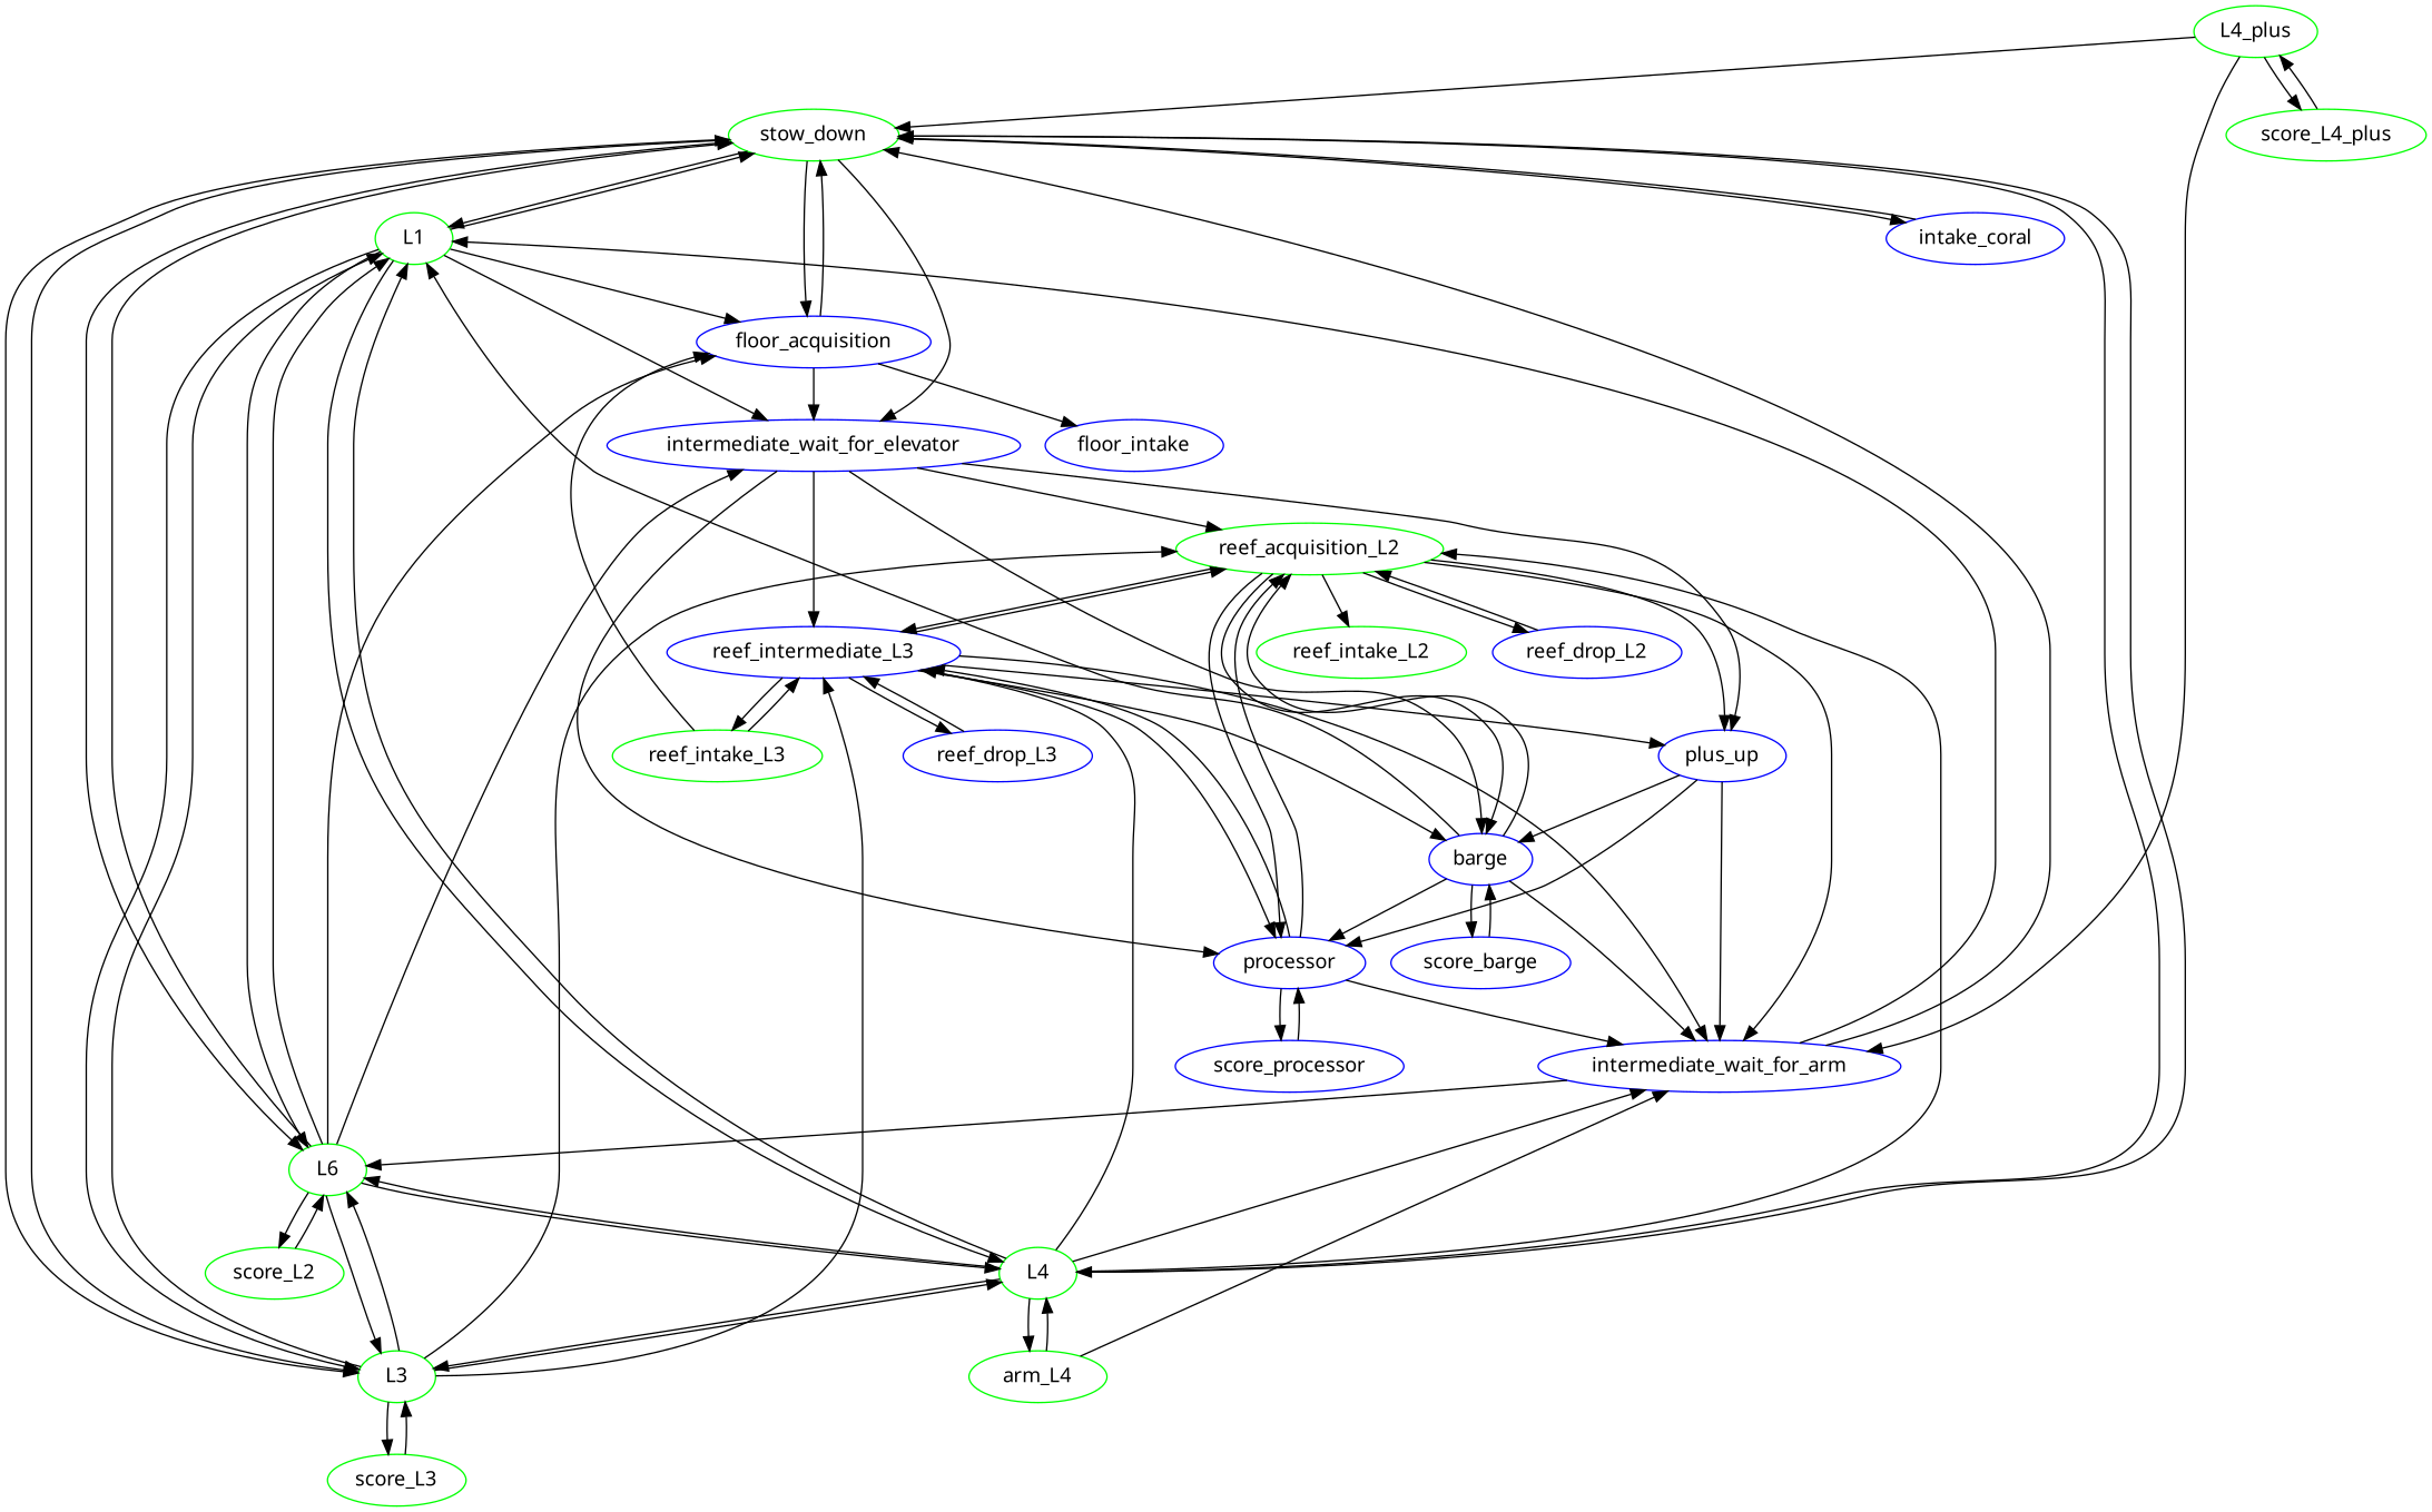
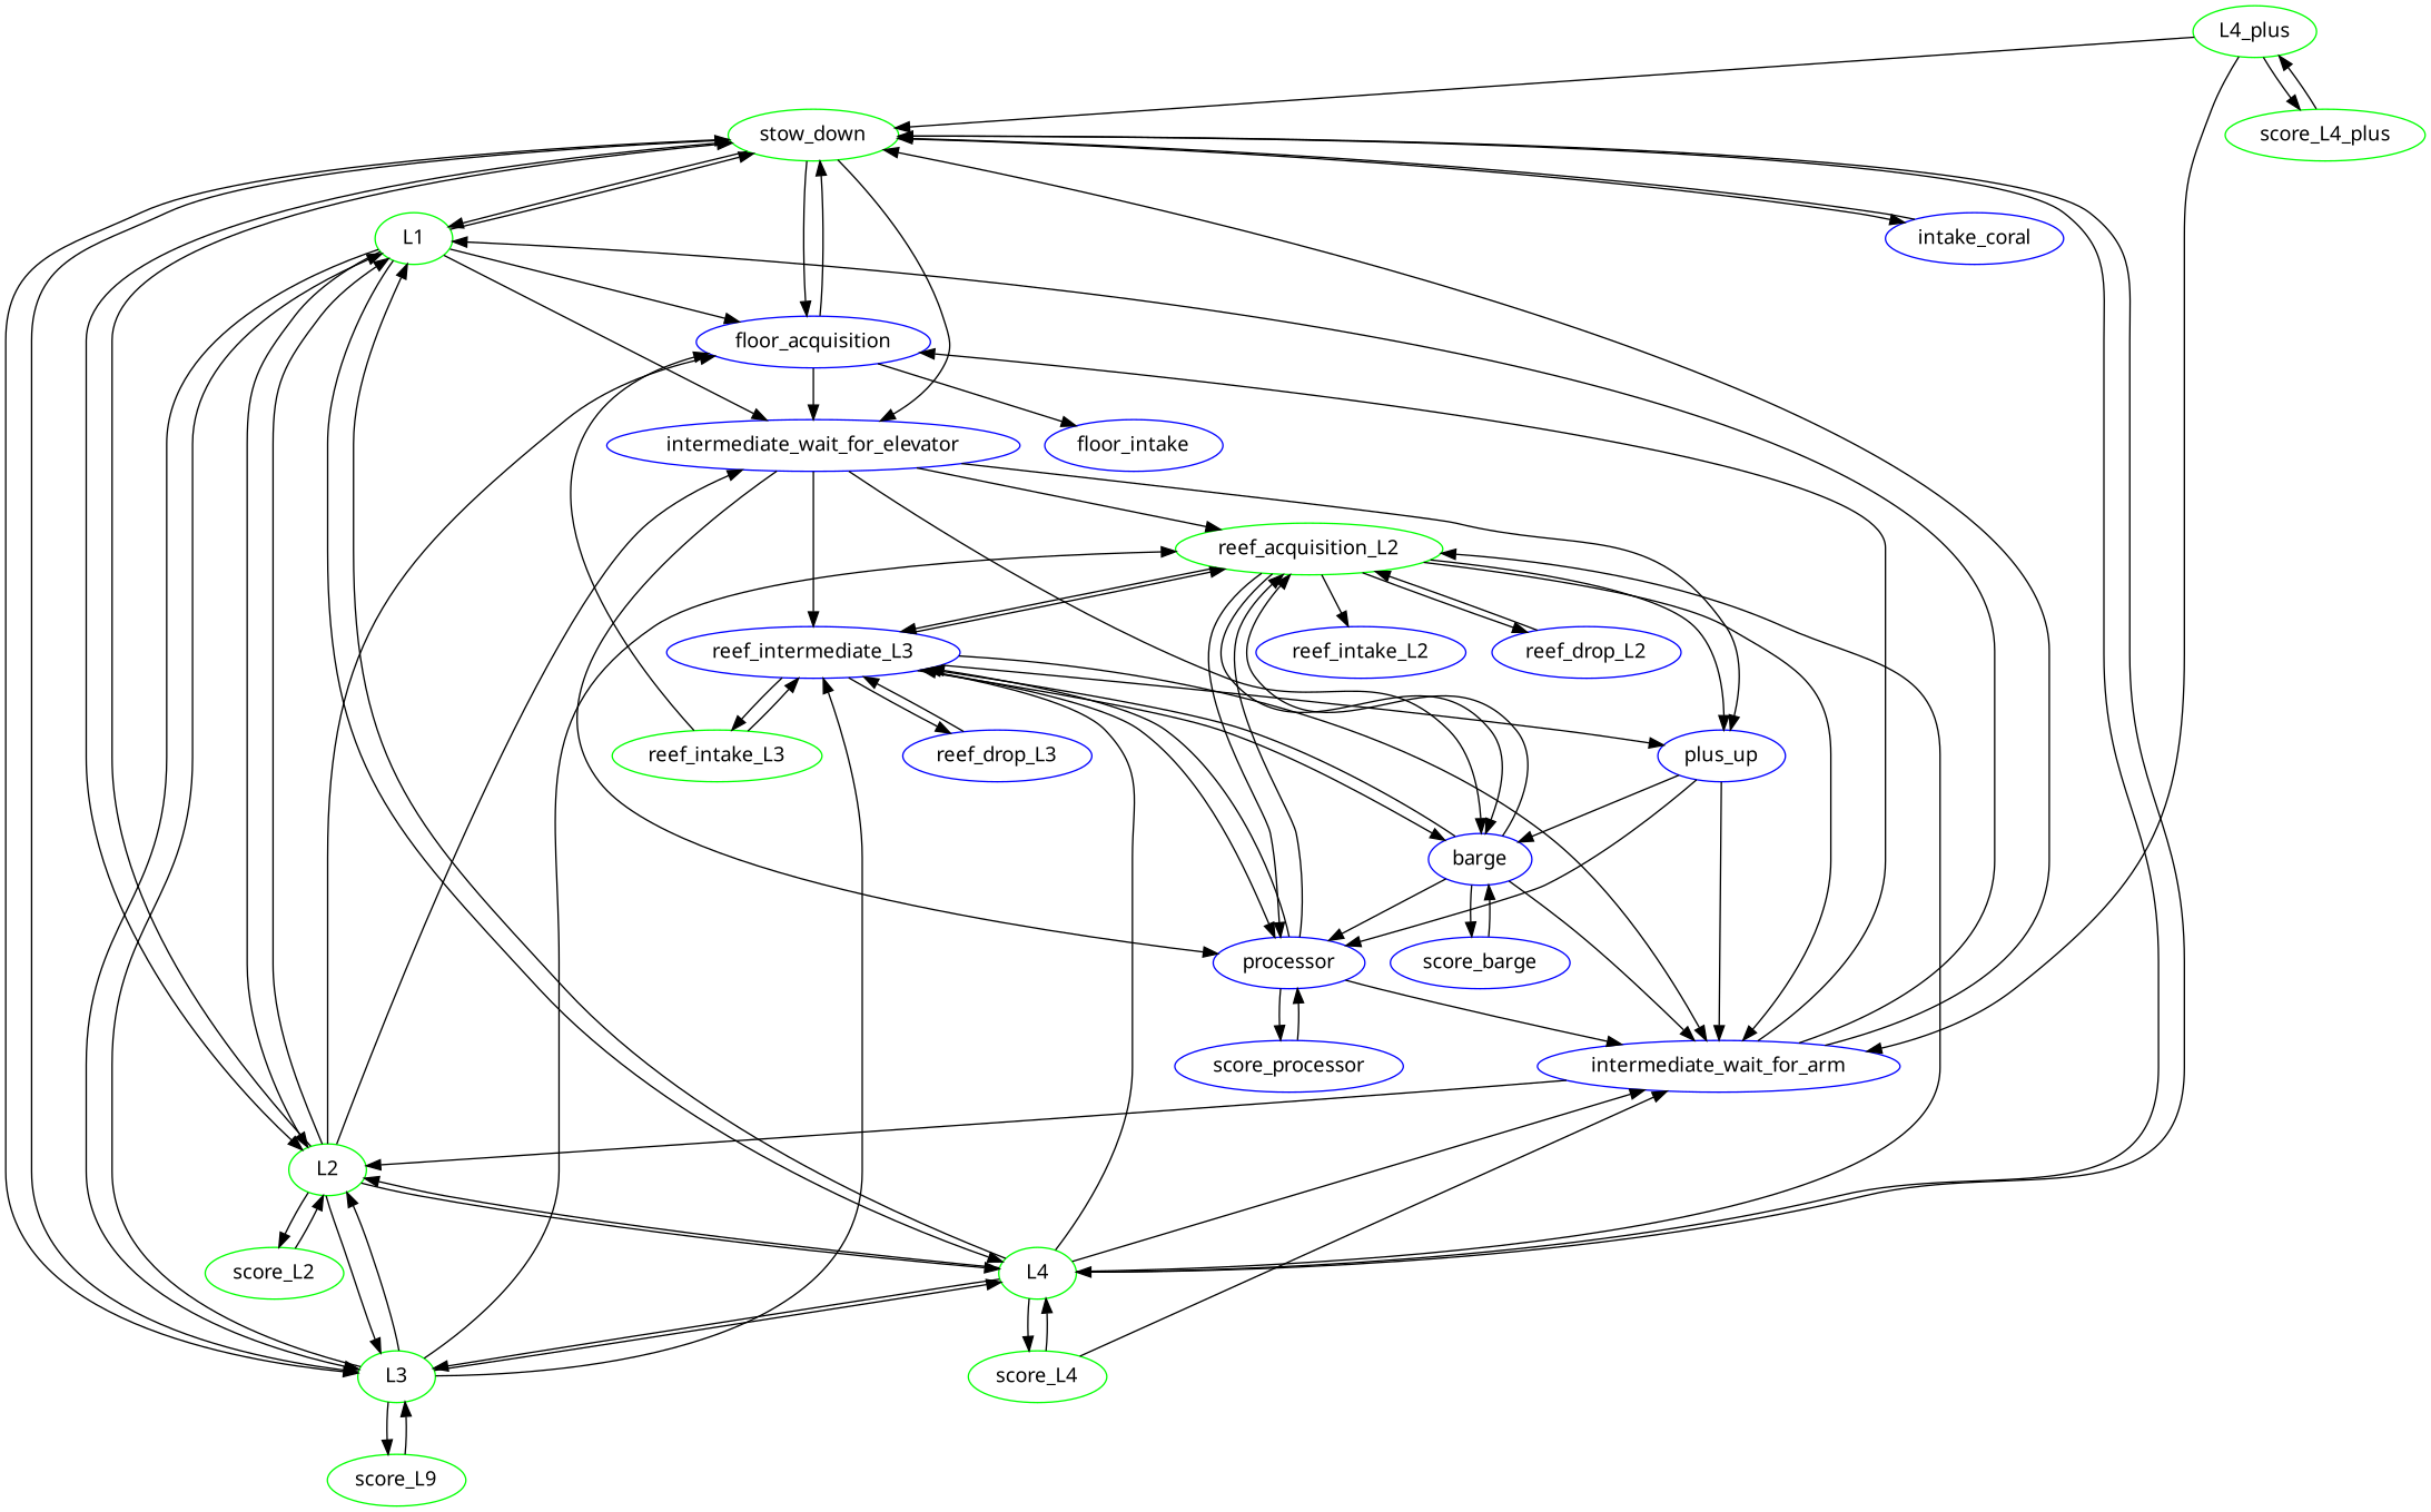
  digraph {
    fontname="Noto Sans"
    node [color=blue fontname="Noto Sans"]
    edge [fontname="Noto Sans"]
    stow_down [color=green]
    intake_coral
    L1 [color=green]
-   L2 [color=green label=L6]
+   L2 [color=green]
    L3 [color=green]
    L4 [color=green]
    intermediate_wait_for_elevator
    floor_acquisition
    score_L2 [color=green]
-   score_L3 [color=green]
+   score_L3 [color=green label=score_L9]
    reef_acquisition_L2 [color=green]
    n12 [label=reef_intermediate_L3]
    intermediate_wait_for_arm
-   score_L4 [color=green label=arm_L4]
+   score_L4 [color=green]
    n15 [label=plus_up]
    barge
    processor
    floor_intake
-   reef_intake_L2 [color=green]
+   reef_intake_L2
    reef_drop_L2
    reef_intake_L3 [color=green]
    reef_drop_L3
    L4_plus [color=green]
    score_L4_plus [color=green]
    score_barge
    score_processor
    stow_down -> intake_coral
    stow_down -> L1
    stow_down -> L2
    stow_down -> L3
    stow_down -> L4
    stow_down -> intermediate_wait_for_elevator
    stow_down -> floor_acquisition
    intake_coral -> stow_down
    L1 -> stow_down
    L1 -> L2
    L1 -> L3
    L1 -> L4
    L1 -> intermediate_wait_for_elevator
    L1 -> floor_acquisition
    L2 -> stow_down
    L2 -> L1
    L2 -> L3
    L2 -> L4
    L2 -> intermediate_wait_for_elevator
    L2 -> floor_acquisition
    L2 -> score_L2
    L3 -> stow_down
    L3 -> L1
    L3 -> L2
    L3 -> L4
    L3 -> score_L3
    L3 -> reef_acquisition_L2
    L3 -> n12
    L4 -> stow_down
    L4 -> L1
    L4 -> L2
    L4 -> L3
    L4 -> reef_acquisition_L2
    L4 -> n12
    L4 -> intermediate_wait_for_arm
    L4 -> score_L4
    intermediate_wait_for_elevator -> reef_acquisition_L2
    intermediate_wait_for_elevator -> n12
    intermediate_wait_for_elevator -> n15
    intermediate_wait_for_elevator -> barge
    intermediate_wait_for_elevator -> processor
    floor_acquisition -> stow_down
    floor_acquisition -> intermediate_wait_for_elevator
    floor_acquisition -> floor_intake
    score_L2 -> L2
    score_L3 -> L3
    reef_acquisition_L2 -> n12
    reef_acquisition_L2 -> intermediate_wait_for_arm
    reef_acquisition_L2 -> n15
    reef_acquisition_L2 -> barge
    reef_acquisition_L2 -> processor
    reef_acquisition_L2 -> reef_intake_L2
    reef_acquisition_L2 -> reef_drop_L2
    n12 -> reef_acquisition_L2
    n12 -> intermediate_wait_for_arm
    n12 -> n15
    n12 -> barge
    n12 -> processor
    n12 -> reef_intake_L3
    n12 -> reef_drop_L3
    intermediate_wait_for_arm -> stow_down
    intermediate_wait_for_arm -> L1
    intermediate_wait_for_arm -> L2
+   intermediate_wait_for_arm -> floor_acquisition
    score_L4 -> L4
    score_L4 -> intermediate_wait_for_arm
    n15 -> intermediate_wait_for_arm
    n15 -> barge
    n15 -> processor
    barge -> reef_acquisition_L2
-   barge -> L1
+   barge -> n12
    barge -> intermediate_wait_for_arm
    barge -> processor
    barge -> score_barge
    processor -> reef_acquisition_L2
    processor -> n12
    processor -> intermediate_wait_for_arm
    processor -> score_processor
    reef_drop_L2 -> reef_acquisition_L2
    reef_intake_L3 -> floor_acquisition
    reef_intake_L3 -> n12
    reef_drop_L3 -> n12
    L4_plus -> stow_down
    L4_plus -> intermediate_wait_for_arm
    L4_plus -> score_L4_plus
    score_L4_plus -> L4_plus
    score_barge -> barge
    score_processor -> processor
  }
